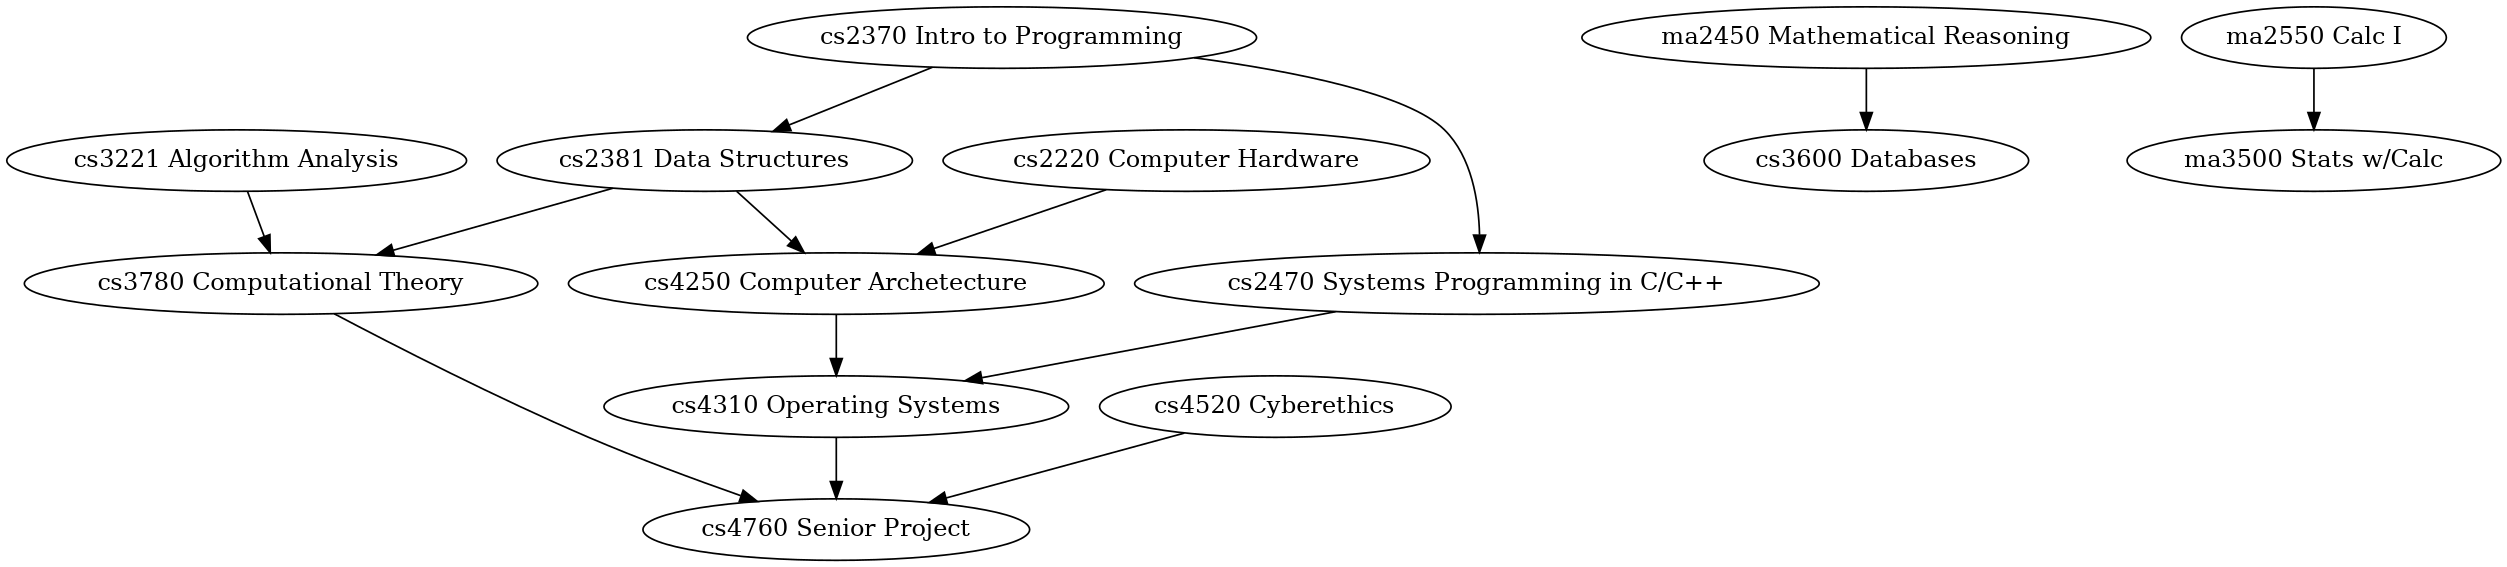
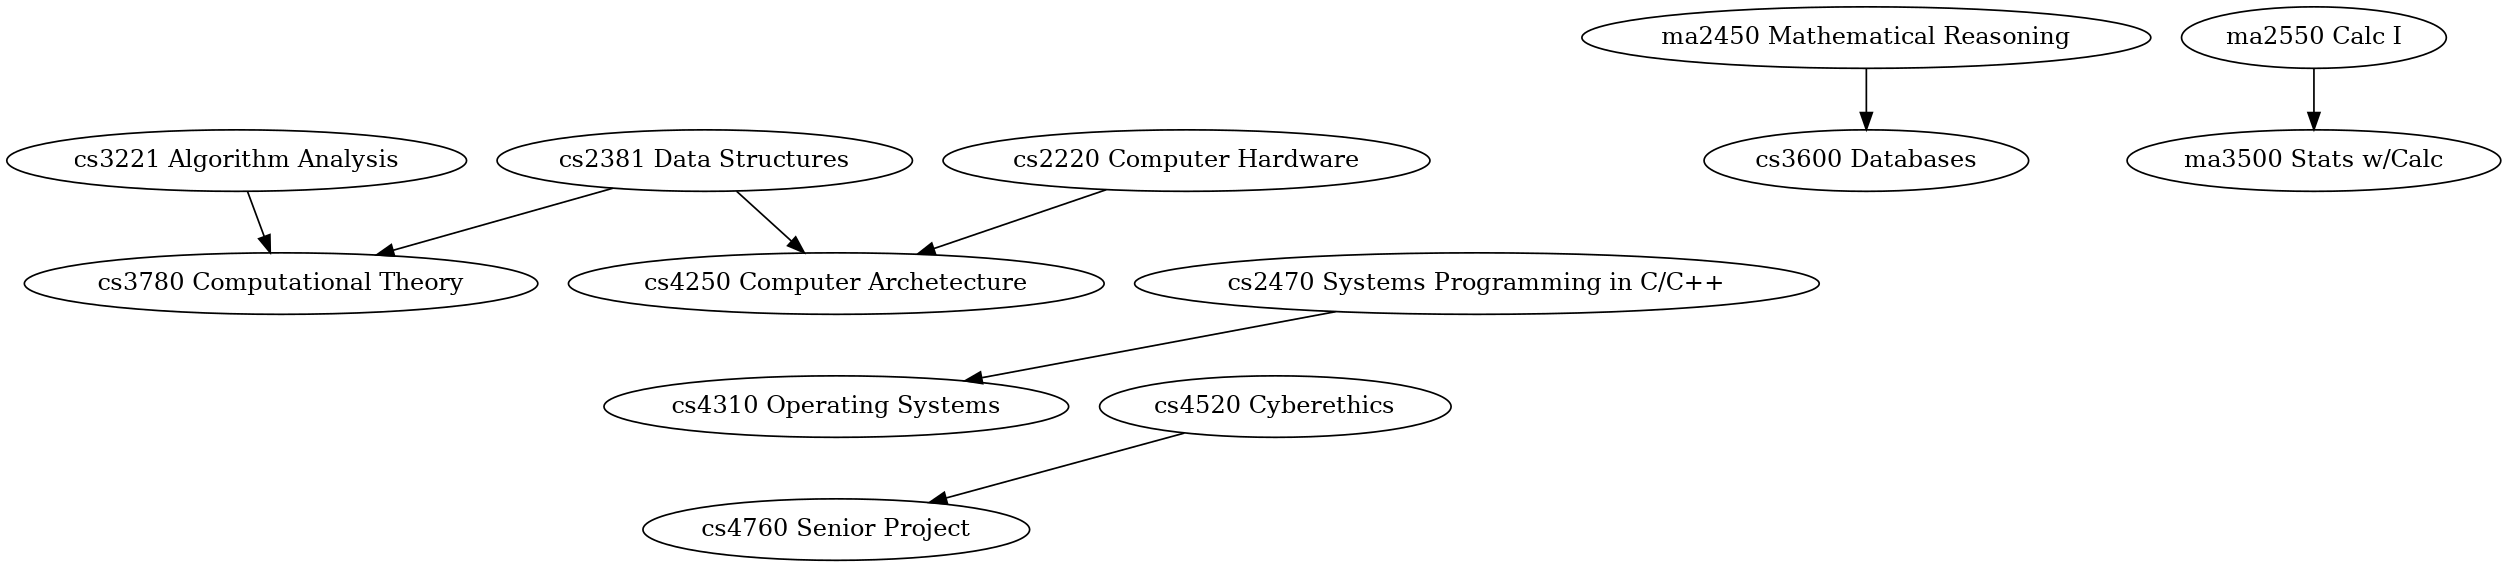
  digraph {
-   cs2370 [label="\N Intro to Programming"]
    cs2381 [label="\N Data Structures"]
    cs2470 [label="\N Systems Programming in C/C++"]
    cs4250 [label="\N Computer Archetecture"]
    cs3780 [label="\N Computational Theory"]
    cs4310 [label="\N Operating Systems"]
    cs3600 [label="\N Databases"]
    cs3221 [label="\N Algorithm Analysis"]
    cs2220 [label="\N Computer Hardware"]
    cs4760 [label="\N Senior Project"]
    ma2450 [label="\N Mathematical Reasoning"]
    cs4520 [label="\N Cyberethics"]
    ma2550 [label="\N Calc I"]
    ma3500 [label="\N Stats w/Calc"]
-   cs2370 -> cs2381
-   cs2370 -> cs2470
    cs2381 -> cs4250
    cs2381 -> cs3780
    cs2470 -> cs4310
-   cs4250 -> cs4310
-   cs3780 -> cs4760
-   cs4310 -> cs4760
    cs3221 -> cs3780
    cs2220 -> cs4250
    ma2450 -> cs3600
    cs4520 -> cs4760
    ma2550 -> ma3500
  }
